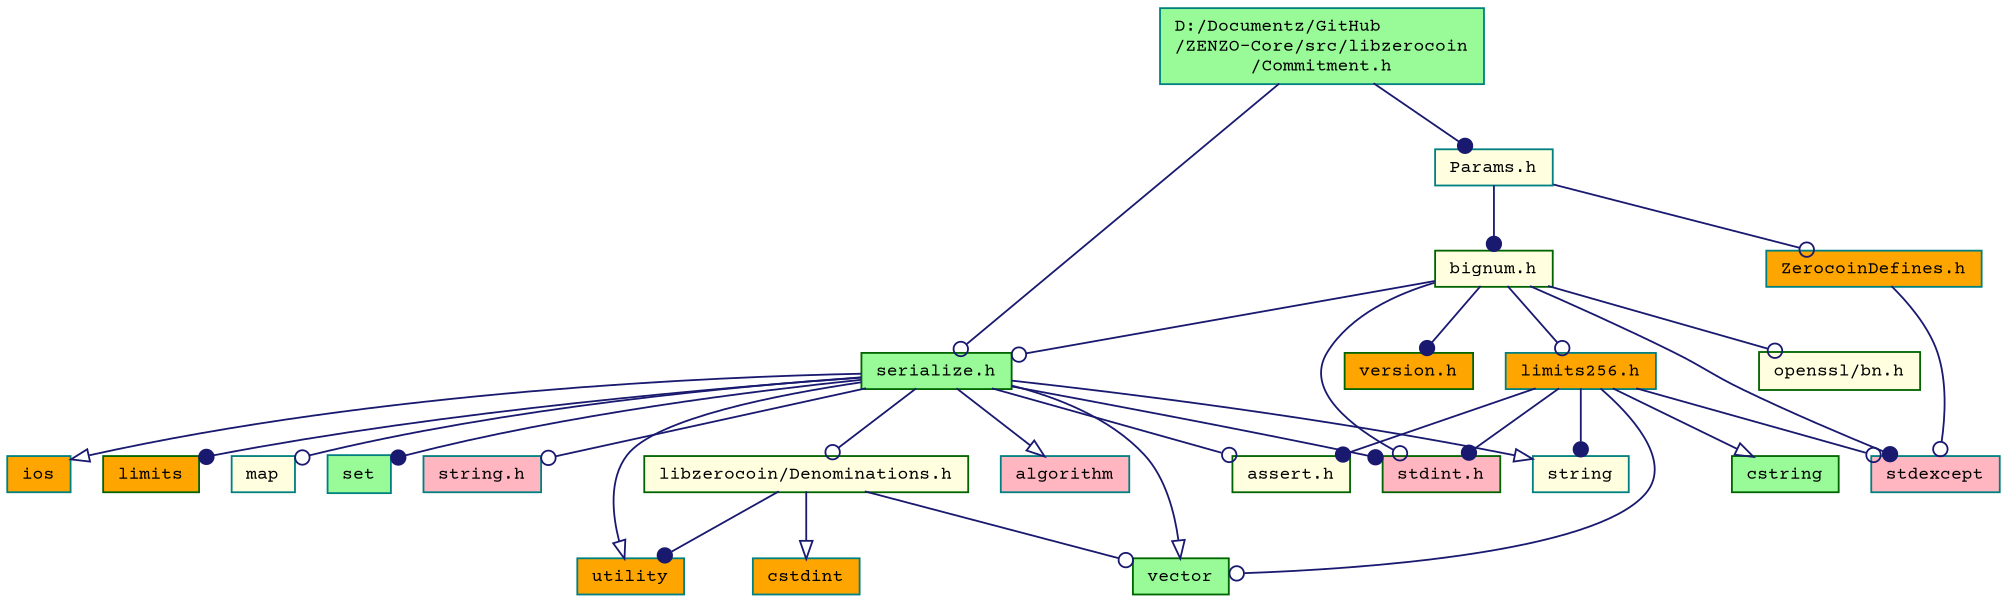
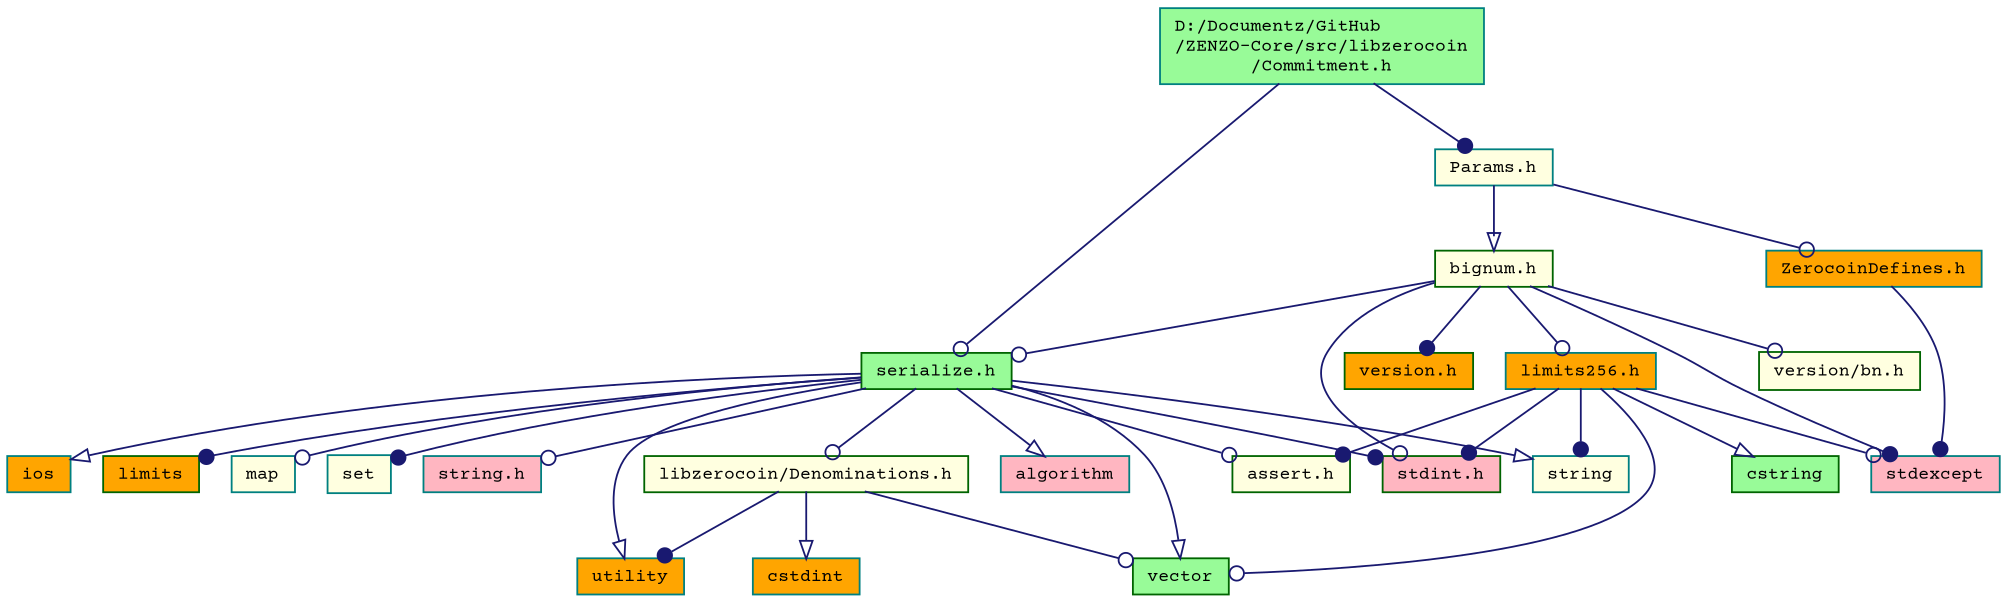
  digraph {
    fontname="Courier Prime"
    node [color=teal fillcolor=lightyellow fontname="Courier Prime" fontsize=10 shape=record style=filled]
    edge [arrowhead=odot color=midnightblue fontname="Courier Prime" fontsize=10 labelfontname=Helvetica labelfontsize=10 style=solid]
    n1 [fillcolor=palegreen fontcolor=black height=0.2 label="D:/Documentz/GitHub\l/ZENZO-Core/src/libzerocoin\l/Commitment.h" width=0.4]
    n2 [height=0.2 label="Params.h" width=0.4]
    n3 [color=darkgreen fillcolor=palegreen height=0.2 label="serialize.h" width=0.4]
    n4 [color=darkgreen height=0.2 label="bignum.h" width=0.4]
    n5 [fillcolor=orange height=0.2 label="ZerocoinDefines.h" width=0.4]
    n6 [color=darkgreen fillcolor=palegreen height=0.2 label=vector width=0.4]
    n7 [fillcolor=lightpink height=0.2 label=algorithm width=0.4]
    n8 [color=darkgreen height=0.2 label="assert.h" width=0.4]
    n9 [fillcolor=orange height=0.2 label=ios width=0.4]
    n10 [color=darkgreen fillcolor=orange height=0.2 label=limits width=0.4]
    n11 [height=0.2 label=map width=0.4]
-   n12 [fillcolor=palegreen height=0.2 label=set width=0.4]
+   n12 [height=0.2 label=set width=0.4]
    n13 [color=darkgreen fillcolor=lightpink height=0.2 label="stdint.h" width=0.4]
    n14 [fillcolor=lightpink height=0.2 label="string.h" width=0.4]
    n15 [height=0.2 label=string width=0.4]
    n16 [fillcolor=orange height=0.2 label=utility width=0.4]
    n17 [color=darkgreen height=0.2 label="libzerocoin/Denominations.h" width=0.4]
    n18 [fillcolor=lightpink height=0.2 label=stdexcept width=0.4]
-   n19 [color=darkgreen height=0.2 label="openssl/bn.h" width=0.4]
+   n19 [color=darkgreen height=0.2 label="version/bn.h" width=0.4]
    n20 [fillcolor=orange height=0.2 label="limits256.h" width=0.4]
    n21 [color=darkgreen fillcolor=orange height=0.2 label="version.h" width=0.4]
    n22 [color=darkgreen fillcolor=palegreen height=0.2 label=cstring width=0.4]
    n23 [fillcolor=orange height=0.2 label=cstdint width=0.4]
    n1 -> n2 [arrowhead=dot]
    n1 -> n3
-   n2 -> n4 [arrowhead=dot]
+   n2 -> n4 [arrowhead=onormal]
    n2 -> n5
    n3 -> n6 [arrowhead=onormal]
    n3 -> n7 [arrowhead=onormal]
    n3 -> n8
    n3 -> n9 [arrowhead=onormal]
    n3 -> n10 [arrowhead=dot]
    n3 -> n11
    n3 -> n12 [arrowhead=dot]
    n3 -> n13 [arrowhead=dot]
    n3 -> n14
    n3 -> n15 [arrowhead=onormal]
    n3 -> n16 [arrowhead=onormal]
    n3 -> n17
    n4 -> n3
    n4 -> n13
    n4 -> n18 [arrowhead=dot]
    n4 -> n19
    n4 -> n20
    n4 -> n21 [arrowhead=dot]
-   n5 -> n18
+   n5 -> n18 [arrowhead=dot]
    n17 -> n6
    n17 -> n16 [arrowhead=dot]
    n17 -> n23 [arrowhead=onormal]
    n20 -> n6
    n20 -> n8 [arrowhead=dot]
    n20 -> n13 [arrowhead=dot]
    n20 -> n15 [arrowhead=dot]
    n20 -> n18
    n20 -> n22 [arrowhead=onormal]
  }
